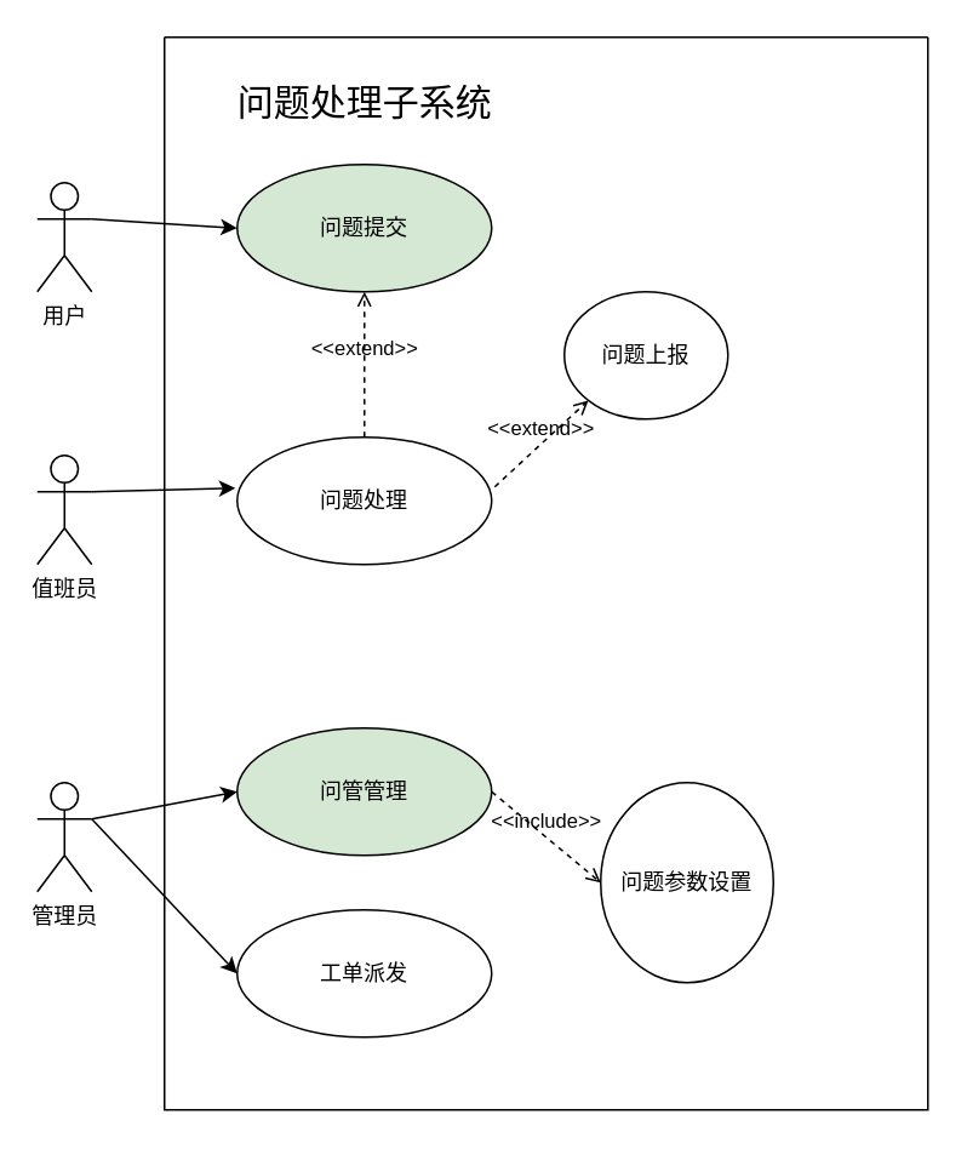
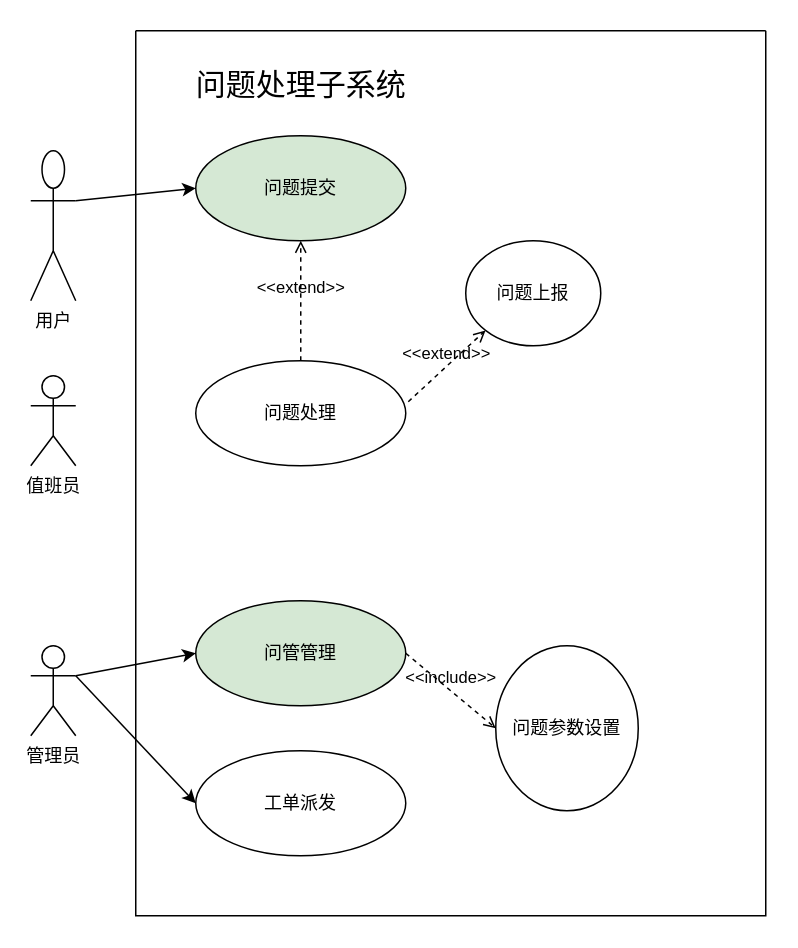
  <mxCell id="0" />
  <mxCell id="1" parent="0" />
  <mxCell id="2" value="" style="swimlane;startSize=0;" vertex="1" parent="1"><mxGeometry x="90" y="20" width="420" height="590" as="geometry" /></mxCell>
  <mxCell id="3" value="&lt;font style=&quot;font-size: 20px;&quot;&gt;问题处理子系统&lt;/font&gt;" style="text;html=1;align=center;verticalAlign=middle;resizable=0;points=[];autosize=1;strokeColor=none;fillColor=none;" vertex="1" parent="2"><mxGeometry x="30" y="15" width="160" height="40" as="geometry" /></mxCell>
  <mxCell id="4" value="问题提交" style="ellipse;whiteSpace=wrap;html=1;fillColor=#d5e8d4;" vertex="1" parent="2"><mxGeometry x="40" y="70" width="140" height="70" as="geometry" /></mxCell>
  <mxCell id="5" value="问题上报" style="ellipse;whiteSpace=wrap;html=1;" vertex="1" parent="2"><mxGeometry x="220" y="140" width="90" height="70" as="geometry" /></mxCell>
  <mxCell id="6" value="问题处理" style="ellipse;whiteSpace=wrap;html=1;" vertex="1" parent="2"><mxGeometry x="40" y="220" width="140" height="70" as="geometry" /></mxCell>
  <mxCell id="7" value="问管管理" style="ellipse;whiteSpace=wrap;html=1;fillColor=#d5e8d4;" vertex="1" parent="2"><mxGeometry x="40" y="380" width="140" height="70" as="geometry" /></mxCell>
  <mxCell id="8" value="工单派发" style="ellipse;whiteSpace=wrap;html=1;" vertex="1" parent="2"><mxGeometry x="40" y="480" width="140" height="70" as="geometry" /></mxCell>
  <mxCell id="9" value="问题参数设置" style="ellipse;whiteSpace=wrap;html=1;" vertex="1" parent="2"><mxGeometry x="240" y="410" width="95" height="110" as="geometry" /></mxCell>
  <mxCell id="10" value="&amp;lt;&amp;lt;include&amp;gt;&amp;gt;" style="html=1;verticalAlign=bottom;labelBackgroundColor=none;endArrow=open;endFill=0;dashed=1;rounded=0;exitX=1;exitY=0.5;exitDx=0;exitDy=0;entryX=0;entryY=0.5;entryDx=0;entryDy=0;" edge="1" parent="2" source="7" target="9"><mxGeometry width="160" relative="1" as="geometry"><mxPoint x="200" y="370" as="sourcePoint" /><mxPoint x="360" y="370" as="targetPoint" /></mxGeometry></mxCell>
  <mxCell id="11" value="&amp;lt;&amp;lt;extend&amp;gt;&amp;gt;" style="html=1;verticalAlign=bottom;labelBackgroundColor=none;endArrow=open;endFill=0;dashed=1;rounded=0;exitX=0.5;exitY=0;exitDx=0;exitDy=0;entryX=0.5;entryY=1;entryDx=0;entryDy=0;" edge="1" parent="2" source="6" target="4"><mxGeometry width="160" relative="1" as="geometry"><mxPoint x="40" y="180" as="sourcePoint" /><mxPoint x="200" y="180" as="targetPoint" /></mxGeometry></mxCell>
  <mxCell id="12" value="&amp;lt;&amp;lt;extend&amp;gt;&amp;gt;" style="html=1;verticalAlign=bottom;labelBackgroundColor=none;endArrow=open;endFill=0;dashed=1;rounded=0;exitX=1.012;exitY=0.39;exitDx=0;exitDy=0;exitPerimeter=0;entryX=0;entryY=1;entryDx=0;entryDy=0;" edge="1" parent="2" source="6" target="5"><mxGeometry width="160" relative="1" as="geometry"><mxPoint x="250" y="290" as="sourcePoint" /><mxPoint x="410" y="290" as="targetPoint" /></mxGeometry></mxCell>
- <mxCell id="13" value="用户" style="shape=umlActor;verticalLabelPosition=bottom;verticalAlign=top;html=1;" vertex="1" parent="1"><mxGeometry x="20" y="100" width="30" height="60" as="geometry" /></mxCell>
+ <mxCell id="13" value="用户" style="shape=umlActor;verticalLabelPosition=bottom;verticalAlign=top;html=1;" vertex="1" parent="1"><mxGeometry x="20" y="100" width="30" height="100" as="geometry" /></mxCell>
  <mxCell id="14" value="值班员" style="shape=umlActor;verticalLabelPosition=bottom;verticalAlign=top;html=1;" vertex="1" parent="1"><mxGeometry x="20" y="250" width="30" height="60" as="geometry" /></mxCell>
  <mxCell id="15" value="管理员" style="shape=umlActor;verticalLabelPosition=bottom;verticalAlign=top;html=1;" vertex="1" parent="1"><mxGeometry x="20" y="430" width="30" height="60" as="geometry" /></mxCell>
  <mxCell id="16" value="" style="endArrow=classic;html=1;rounded=0;exitX=1;exitY=0.333;exitDx=0;exitDy=0;exitPerimeter=0;entryX=0;entryY=0.5;entryDx=0;entryDy=0;" edge="1" parent="1" source="13" target="4"><mxGeometry width="50" height="50" relative="1" as="geometry"><mxPoint x="-20" y="280" as="sourcePoint" /><mxPoint x="30" y="230" as="targetPoint" /></mxGeometry></mxCell>
- <mxCell id="17" value="" style="endArrow=classic;html=1;rounded=0;exitX=1;exitY=0.333;exitDx=0;exitDy=0;exitPerimeter=0;entryX=-0.007;entryY=0.4;entryDx=0;entryDy=0;entryPerimeter=0;" edge="1" parent="1" source="14" target="6"><mxGeometry width="50" height="50" relative="1" as="geometry"><mxPoint x="-20" y="280" as="sourcePoint" /><mxPoint x="30" y="230" as="targetPoint" /></mxGeometry></mxCell>
  <mxCell id="18" value="" style="endArrow=classic;html=1;rounded=0;exitX=1;exitY=0.333;exitDx=0;exitDy=0;exitPerimeter=0;entryX=0;entryY=0.5;entryDx=0;entryDy=0;" edge="1" parent="1" source="15" target="7"><mxGeometry width="50" height="50" relative="1" as="geometry"><mxPoint x="-20" y="280" as="sourcePoint" /><mxPoint x="30" y="230" as="targetPoint" /></mxGeometry></mxCell>
  <mxCell id="19" value="" style="endArrow=classic;html=1;rounded=0;exitX=1;exitY=0.333;exitDx=0;exitDy=0;exitPerimeter=0;entryX=0;entryY=0.5;entryDx=0;entryDy=0;" edge="1" parent="1" source="15" target="8"><mxGeometry width="50" height="50" relative="1" as="geometry"><mxPoint x="-20" y="280" as="sourcePoint" /><mxPoint x="30" y="230" as="targetPoint" /></mxGeometry></mxCell>
